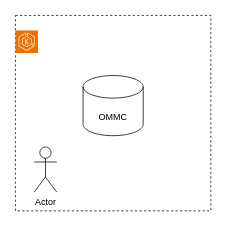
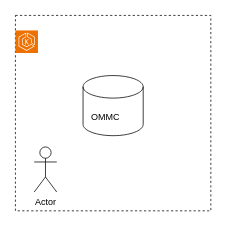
  <mxCell id="0" />
  <mxCell id="1" parent="0" />
  <mxCell id="2" value="" style="whiteSpace=wrap;html=1;aspect=fixed;dashed=1;" parent="1" vertex="1"><mxGeometry x="20" y="20" width="260" height="260" as="geometry" /></mxCell>
  <mxCell id="3" value="" style="sketch=0;points=[[0,0,0],[0.25,0,0],[0.5,0,0],[0.75,0,0],[1,0,0],[0,1,0],[0.25,1,0],[0.5,1,0],[0.75,1,0],[1,1,0],[0,0.25,0],[0,0.5,0],[0,0.75,0],[1,0.25,0],[1,0.5,0],[1,0.75,0]];outlineConnect=0;fontColor=#232F3E;fillColor=#ED7100;strokeColor=#ffffff;dashed=0;verticalLabelPosition=bottom;verticalAlign=top;align=center;html=1;fontSize=12;fontStyle=0;aspect=fixed;shape=mxgraph.aws4.resourceIcon;resIcon=mxgraph.aws4.eks;" parent="1" vertex="1"><mxGeometry x="20" y="40" width="30" height="30" as="geometry" /></mxCell>
  <mxCell id="4" value="" style="shape=cylinder3;whiteSpace=wrap;html=1;boundedLbl=1;backgroundOutline=1;size=15;" parent="1" vertex="1"><mxGeometry x="110" y="100" width="80" height="80" as="geometry" /></mxCell>
- <mxCell id="5" value="OMMC" style="text;html=1;align=center;verticalAlign=middle;whiteSpace=wrap;rounded=0;" parent="1" vertex="1"><mxGeometry x="120" y="140" width="60" height="30" as="geometry" /></mxCell>
+ <mxCell id="5" value="OMMC" style="text;html=1;align=center;verticalAlign=middle;whiteSpace=wrap;rounded=0;" parent="1" vertex="1"><mxGeometry x="110" y="140" width="60" height="30" as="geometry" /></mxCell>
  <mxCell id="6" value="Actor" style="shape=umlActor;verticalLabelPosition=bottom;verticalAlign=top;html=1;outlineConnect=0;" parent="1" vertex="1"><mxGeometry x="45" y="195" width="30" height="60" as="geometry" /></mxCell>
